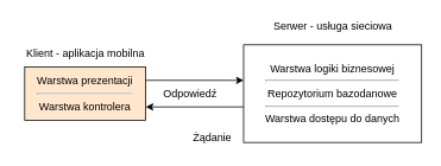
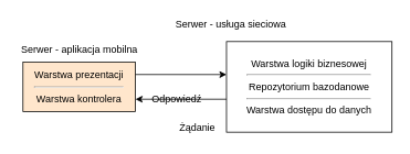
  <mxCell id="0" />
  <mxCell id="1" parent="0" />
  <mxCell id="2" value="Warstwa prezentacji&lt;hr&gt;Warstwa kontrolera" style="rounded=0;whiteSpace=wrap;html=1;fillColor=#ffe6cc;" parent="1" vertex="1"><mxGeometry x="27" y="75" width="136" height="60" as="geometry" /></mxCell>
  <mxCell id="3" value="Warstwa logiki biznesowej&lt;hr&gt;Repozytorium bazodanowe&lt;hr&gt;Warstwa dostępu do danych" style="rounded=0;whiteSpace=wrap;html=1;" parent="1" vertex="1"><mxGeometry x="273" y="50" width="200" height="110" as="geometry" /></mxCell>
- <mxCell id="4" value="Klient - aplikacja mobilna" style="text;html=1;strokeColor=none;fillColor=none;align=center;verticalAlign=middle;whiteSpace=wrap;rounded=0;" parent="1" vertex="1"><mxGeometry x="20.5" y="50" width="149" height="20" as="geometry" /></mxCell>
- <mxCell id="5" value="Serwer - usługa sieciowa" style="text;html=1;strokeColor=none;fillColor=none;align=center;verticalAlign=middle;whiteSpace=wrap;rounded=0;" parent="1" vertex="1"><mxGeometry x="300.5" y="20" width="145" height="20" as="geometry" /></mxCell>
+ <mxCell id="4" value="Serwer - aplikacja mobilna" style="text;html=1;strokeColor=none;fillColor=none;align=center;verticalAlign=middle;whiteSpace=wrap;rounded=0;" parent="1" vertex="1"><mxGeometry x="20.5" y="50" width="149" height="20" as="geometry" /></mxCell>
+ <mxCell id="5" value="Serwer - usługa sieciowa" style="text;html=1;strokeColor=none;fillColor=none;align=center;verticalAlign=middle;whiteSpace=wrap;rounded=0;" parent="1" vertex="1"><mxGeometry x="205.5" y="20" width="145" height="20" as="geometry" /></mxCell>
  <mxCell id="6" value="" style="endArrow=classic;html=1;entryX=0;entryY=0.364;entryDx=0;entryDy=0;entryPerimeter=0;" parent="1" target="3" edge="1"><mxGeometry width="50" height="50" relative="1" as="geometry"><mxPoint x="163" y="90" as="sourcePoint" /><mxPoint x="243" y="90" as="targetPoint" /></mxGeometry></mxCell>
  <mxCell id="7" value="" style="endArrow=classic;html=1;entryX=1;entryY=0.75;entryDx=0;entryDy=0;" parent="1" target="2" edge="1"><mxGeometry width="50" height="50" relative="1" as="geometry"><mxPoint x="273" y="120" as="sourcePoint" /><mxPoint x="193" y="120" as="targetPoint" /></mxGeometry></mxCell>
  <mxCell id="8" value="Żądanie" style="text;html=1;strokeColor=none;fillColor=none;align=center;verticalAlign=middle;whiteSpace=wrap;rounded=0;" parent="1" vertex="1"><mxGeometry x="218" y="145" width="40" height="20" as="geometry" /></mxCell>
- <mxCell id="9" value="Odpowiedź" style="text;html=1;strokeColor=none;fillColor=none;align=center;verticalAlign=middle;whiteSpace=wrap;rounded=0;" parent="1" vertex="1"><mxGeometry x="193" y="95" width="40" height="20" as="geometry" /></mxCell>
+ <mxCell id="9" value="Odpowiedź" style="text;html=1;strokeColor=none;fillColor=none;align=center;verticalAlign=middle;whiteSpace=wrap;rounded=0;" parent="1" vertex="1"><mxGeometry x="193" y="110" width="40" height="20" as="geometry" /></mxCell>
